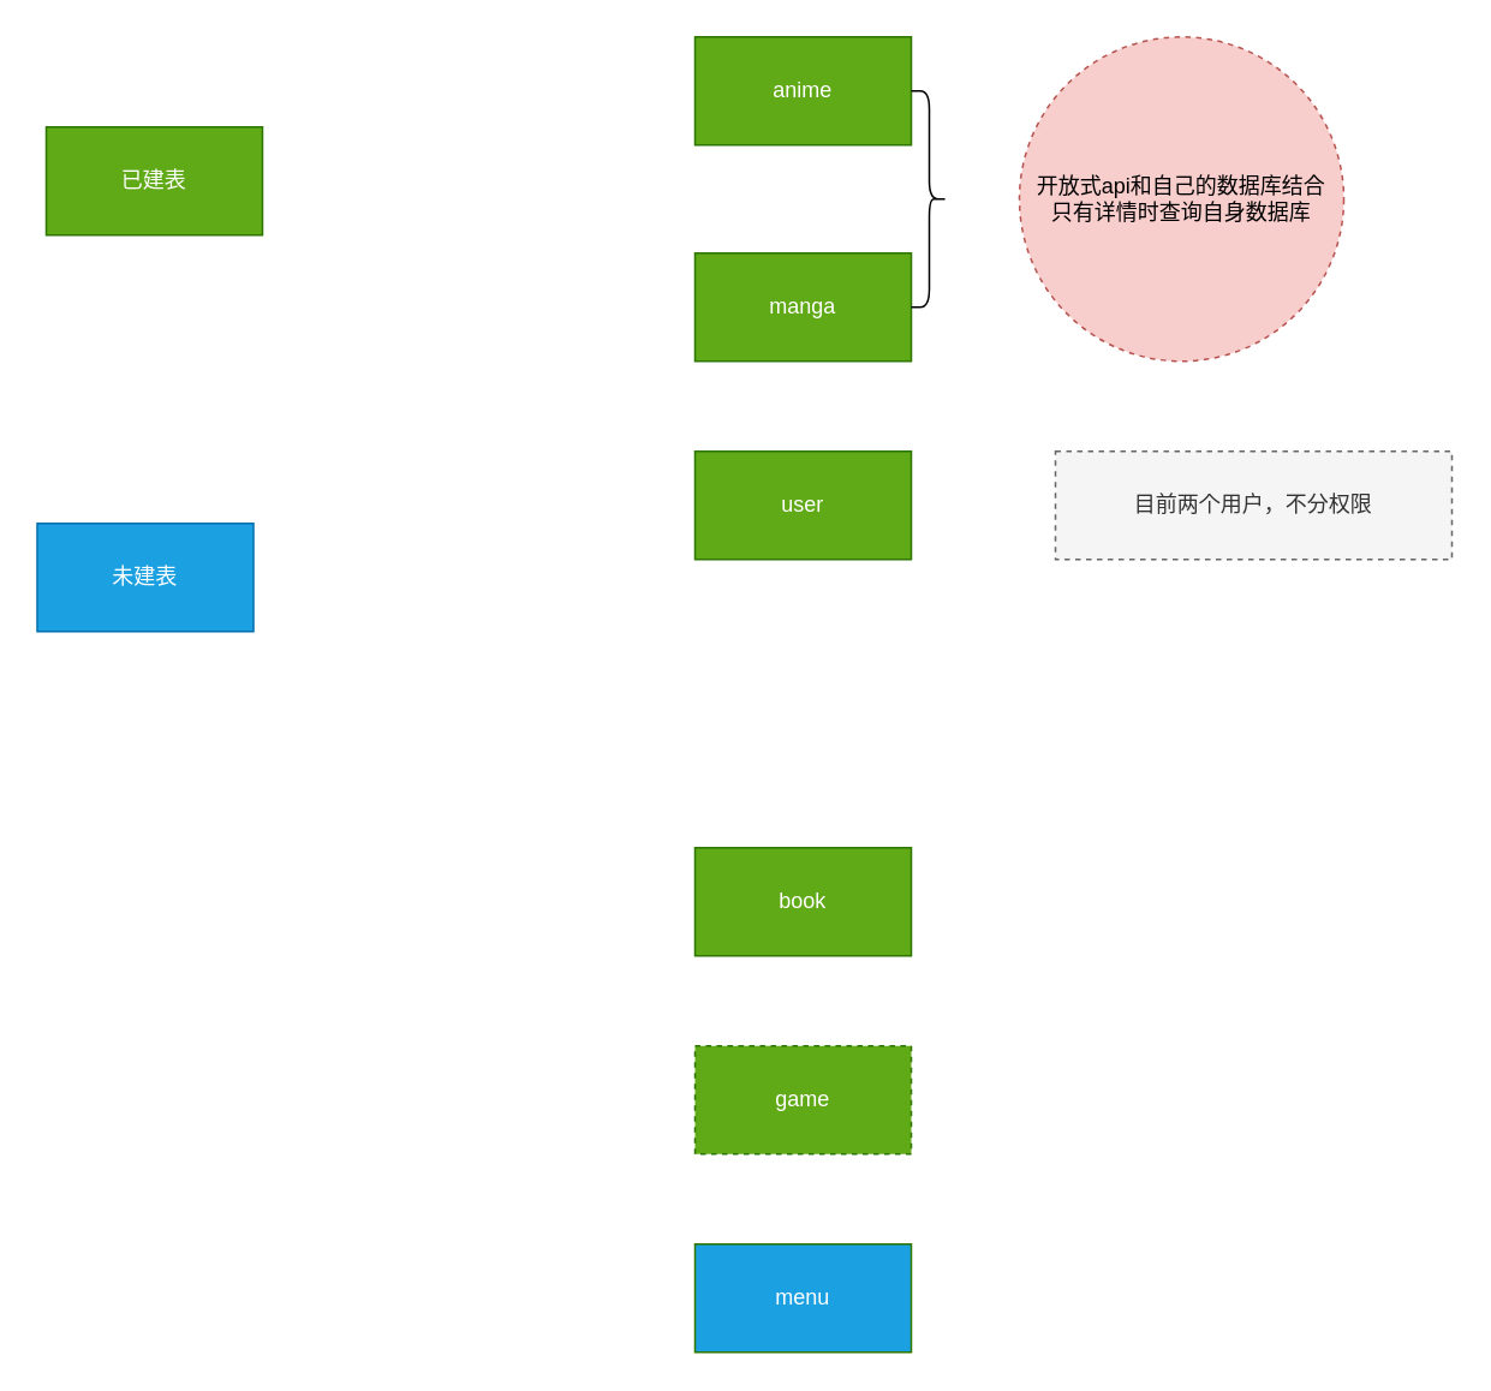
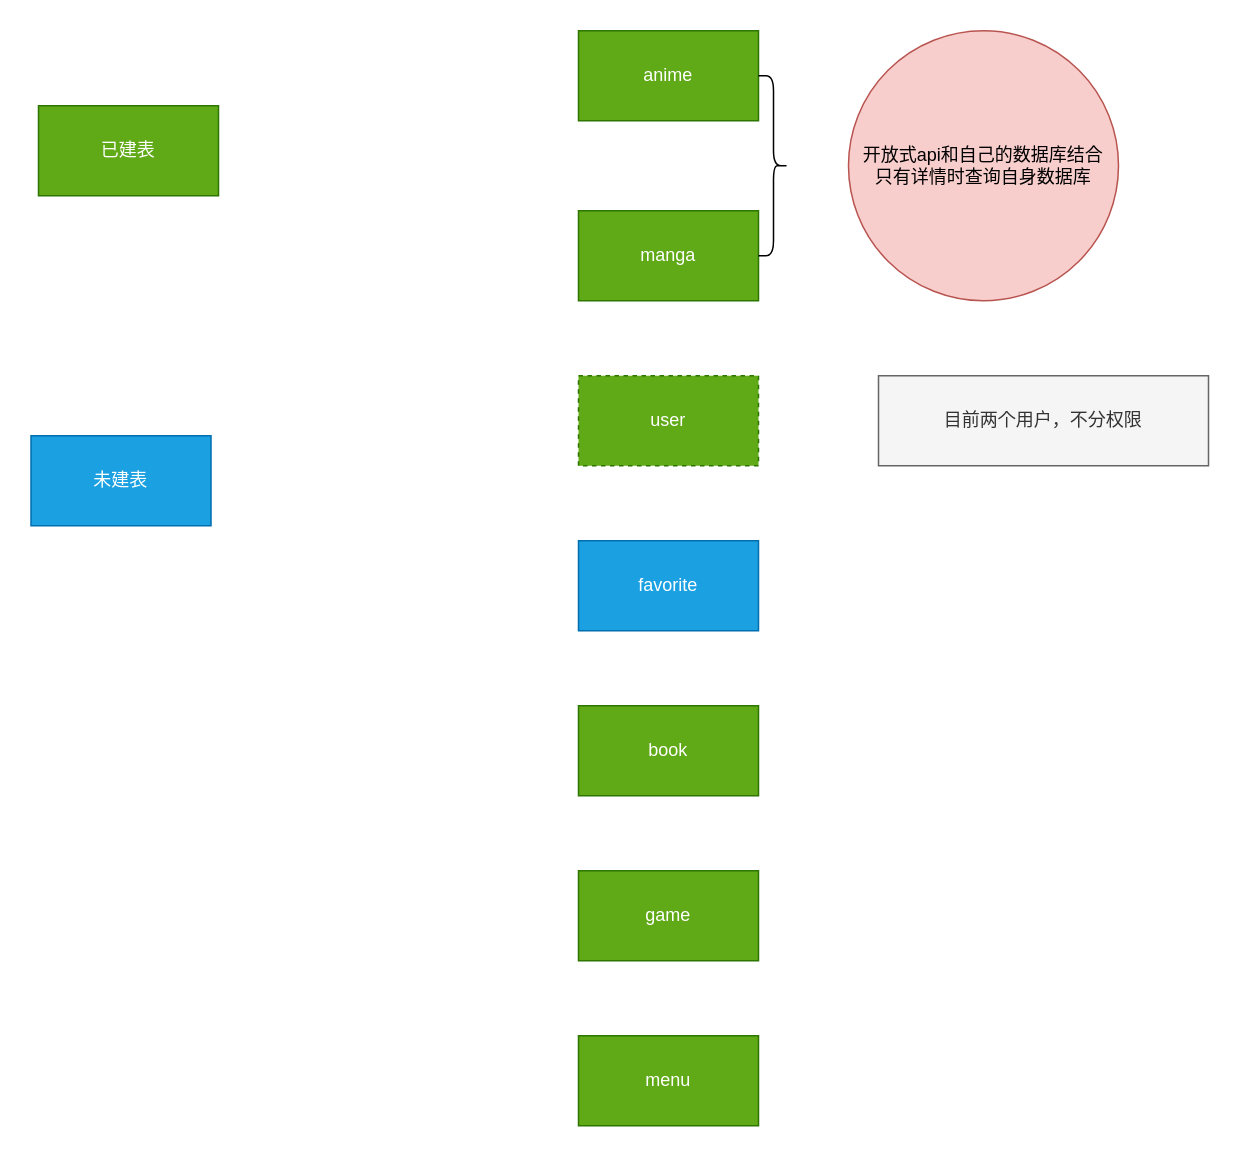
  <mxCell id="0" />
  <mxCell id="1" parent="0" />
  <mxCell id="2" value="anime" style="rounded=0;whiteSpace=wrap;html=1;fillColor=#60a917;fontColor=#ffffff;strokeColor=#2D7600;" parent="1" vertex="1"><mxGeometry x="385" y="20" width="120" height="60" as="geometry" /></mxCell>
  <mxCell id="3" value="manga" style="rounded=0;whiteSpace=wrap;html=1;fillColor=#60a917;fontColor=#ffffff;strokeColor=#2D7600;" parent="1" vertex="1"><mxGeometry x="385" y="140" width="120" height="60" as="geometry" /></mxCell>
- <mxCell id="4" value="user" style="rounded=0;whiteSpace=wrap;html=1;fillColor=#60a917;fontColor=#ffffff;strokeColor=#2D7600;" parent="1" vertex="1"><mxGeometry x="385" y="250" width="120" height="60" as="geometry" /></mxCell>
+ <mxCell id="4" value="user" style="rounded=0;whiteSpace=wrap;html=1;fillColor=#60a917;fontColor=#ffffff;strokeColor=#2D7600;dashed=1;" parent="1" vertex="1"><mxGeometry x="385" y="250" width="120" height="60" as="geometry" /></mxCell>
+ <mxCell id="5" value="favorite" style="rounded=0;whiteSpace=wrap;html=1;fillColor=#1ba1e2;strokeColor=#006EAF;fontColor=#ffffff;" parent="1" vertex="1"><mxGeometry x="385" y="360" width="120" height="60" as="geometry" /></mxCell>
  <mxCell id="6" value="未建表" style="rounded=0;whiteSpace=wrap;html=1;fillColor=#1ba1e2;strokeColor=#006EAF;fontColor=#ffffff;" parent="1" vertex="1"><mxGeometry x="20" y="290" width="120" height="60" as="geometry" /></mxCell>
  <mxCell id="7" value="已建表" style="rounded=0;whiteSpace=wrap;html=1;fillColor=#60a917;fontColor=#ffffff;strokeColor=#2D7600;" parent="1" vertex="1"><mxGeometry x="25" y="70" width="120" height="60" as="geometry" /></mxCell>
- <mxCell id="8" value="开放式api和自己的数据库结合&lt;br&gt;只有详情时查询自身数据库" style="ellipse;whiteSpace=wrap;html=1;aspect=fixed;fillColor=#f8cecc;strokeColor=#b85450;dashed=1;" parent="1" vertex="1"><mxGeometry x="565" y="20" width="180" height="180" as="geometry" /></mxCell>
+ <mxCell id="8" value="开放式api和自己的数据库结合&lt;br&gt;只有详情时查询自身数据库" style="ellipse;whiteSpace=wrap;html=1;aspect=fixed;fillColor=#f8cecc;strokeColor=#b85450;" parent="1" vertex="1"><mxGeometry x="565" y="20" width="180" height="180" as="geometry" /></mxCell>
  <mxCell id="9" value="" style="shape=curlyBracket;whiteSpace=wrap;html=1;rounded=1;flipH=1;labelPosition=right;verticalLabelPosition=middle;align=left;verticalAlign=middle;" parent="1" vertex="1"><mxGeometry x="505" y="50" width="20" height="120" as="geometry" /></mxCell>
- <mxCell id="10" value="目前两个用户，不分权限" style="rounded=0;whiteSpace=wrap;html=1;fillColor=#f5f5f5;fontColor=#333333;strokeColor=#666666;dashed=1;" parent="1" vertex="1"><mxGeometry x="585" y="250" width="220" height="60" as="geometry" /></mxCell>
+ <mxCell id="10" value="目前两个用户，不分权限" style="rounded=0;whiteSpace=wrap;html=1;fillColor=#f5f5f5;fontColor=#333333;strokeColor=#666666;" parent="1" vertex="1"><mxGeometry x="585" y="250" width="220" height="60" as="geometry" /></mxCell>
  <mxCell id="11" value="book" style="rounded=0;whiteSpace=wrap;html=1;fillColor=#60a917;fontColor=#ffffff;strokeColor=#2D7600;" parent="1" vertex="1"><mxGeometry x="385" y="470" width="120" height="60" as="geometry" /></mxCell>
- <mxCell id="12" value="game" style="rounded=0;whiteSpace=wrap;html=1;fillColor=#60a917;strokeColor=#2D7600;fontColor=#ffffff;dashed=1;" parent="1" vertex="1"><mxGeometry x="385" y="580" width="120" height="60" as="geometry" /></mxCell>
- <mxCell id="13" value="menu" style="rounded=0;whiteSpace=wrap;html=1;fillColor=#1ba1e2;strokeColor=#2D7600;fontColor=#ffffff;" vertex="1" parent="1"><mxGeometry x="385" y="690" width="120" height="60" as="geometry" /></mxCell>
+ <mxCell id="12" value="game" style="rounded=0;whiteSpace=wrap;html=1;fillColor=#60a917;strokeColor=#2D7600;fontColor=#ffffff;" parent="1" vertex="1"><mxGeometry x="385" y="580" width="120" height="60" as="geometry" /></mxCell>
+ <mxCell id="13" value="menu" style="rounded=0;whiteSpace=wrap;html=1;fillColor=#60a917;strokeColor=#2D7600;fontColor=#ffffff;" vertex="1" parent="1"><mxGeometry x="385" y="690" width="120" height="60" as="geometry" /></mxCell>
